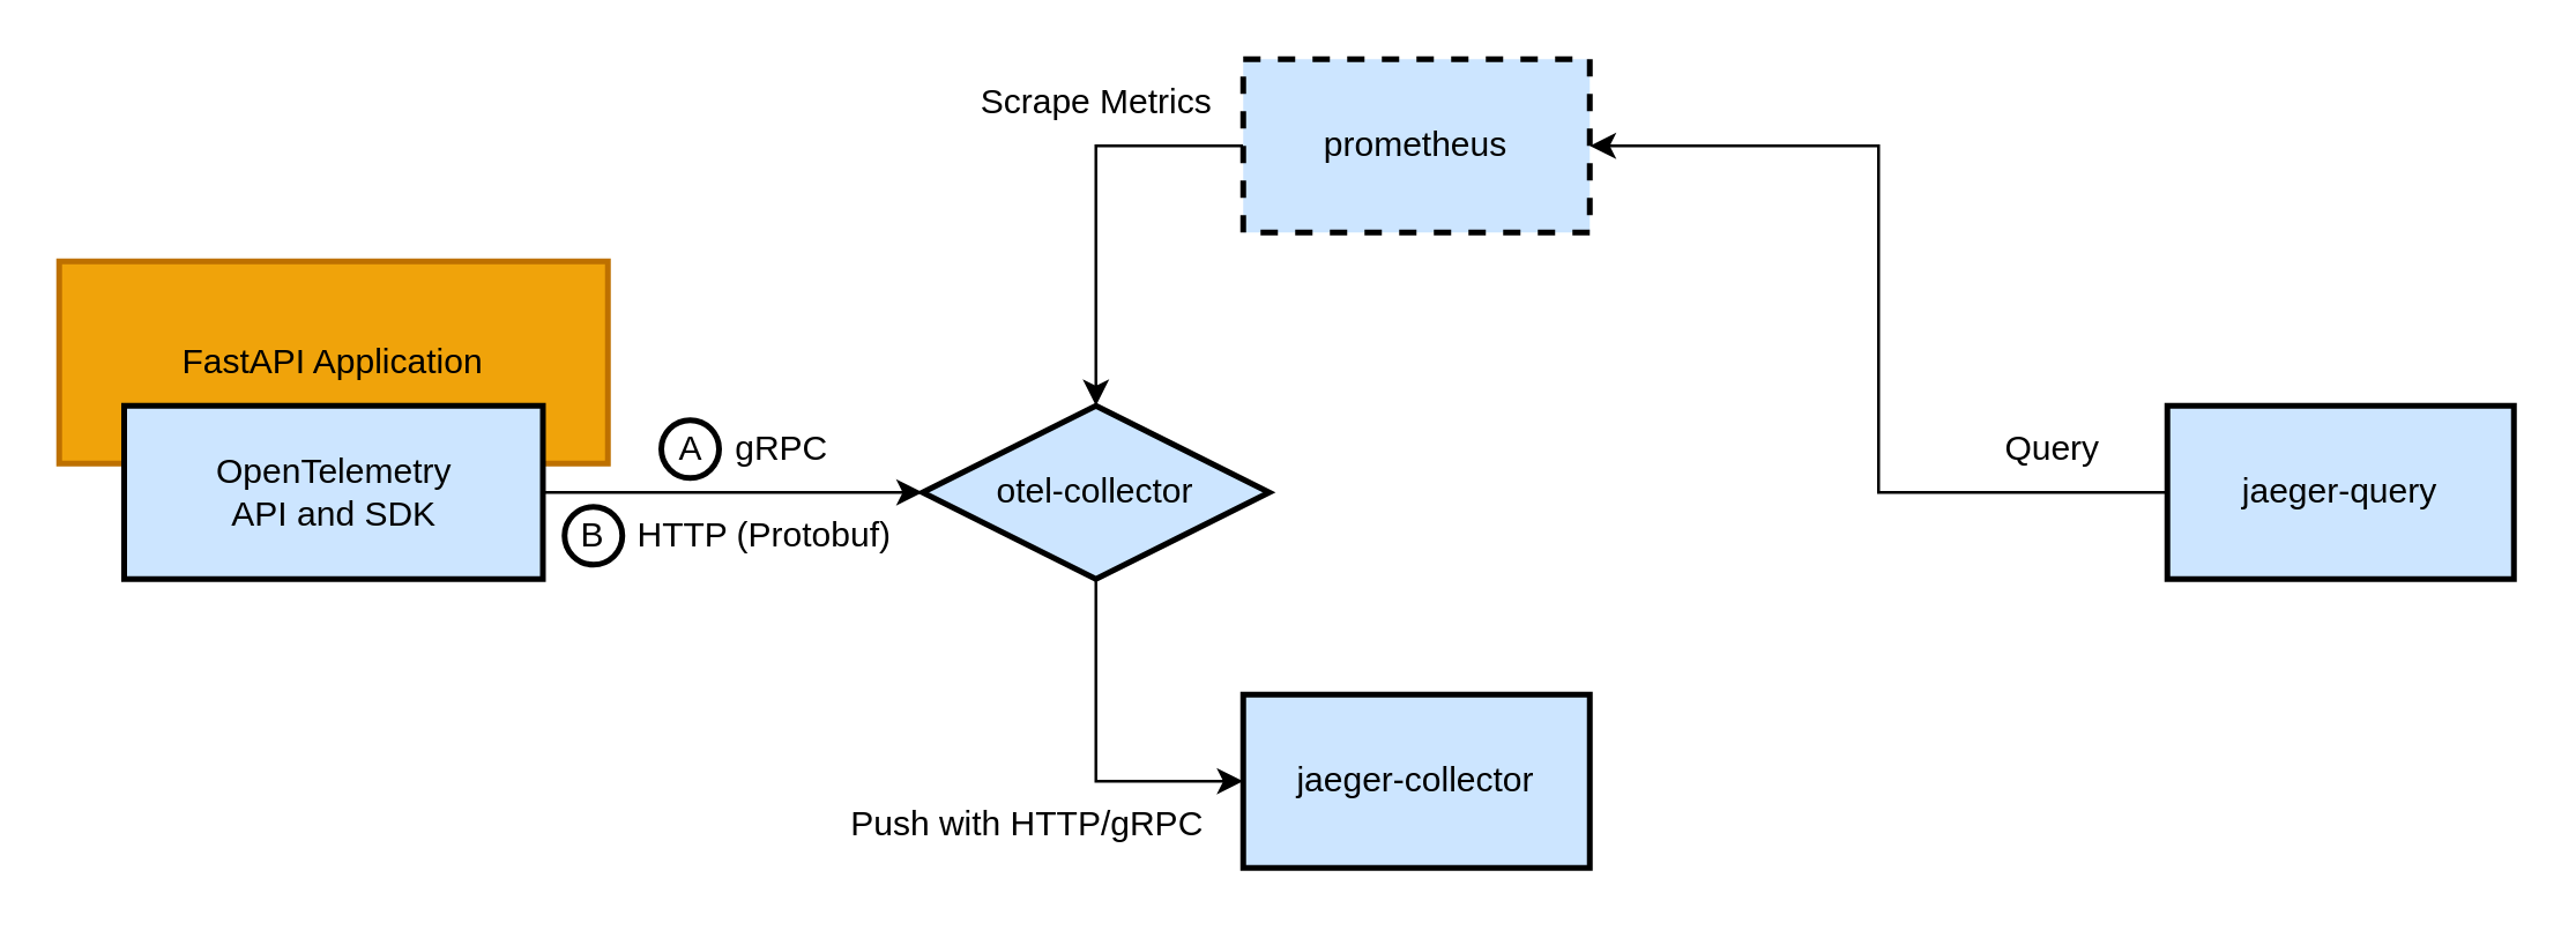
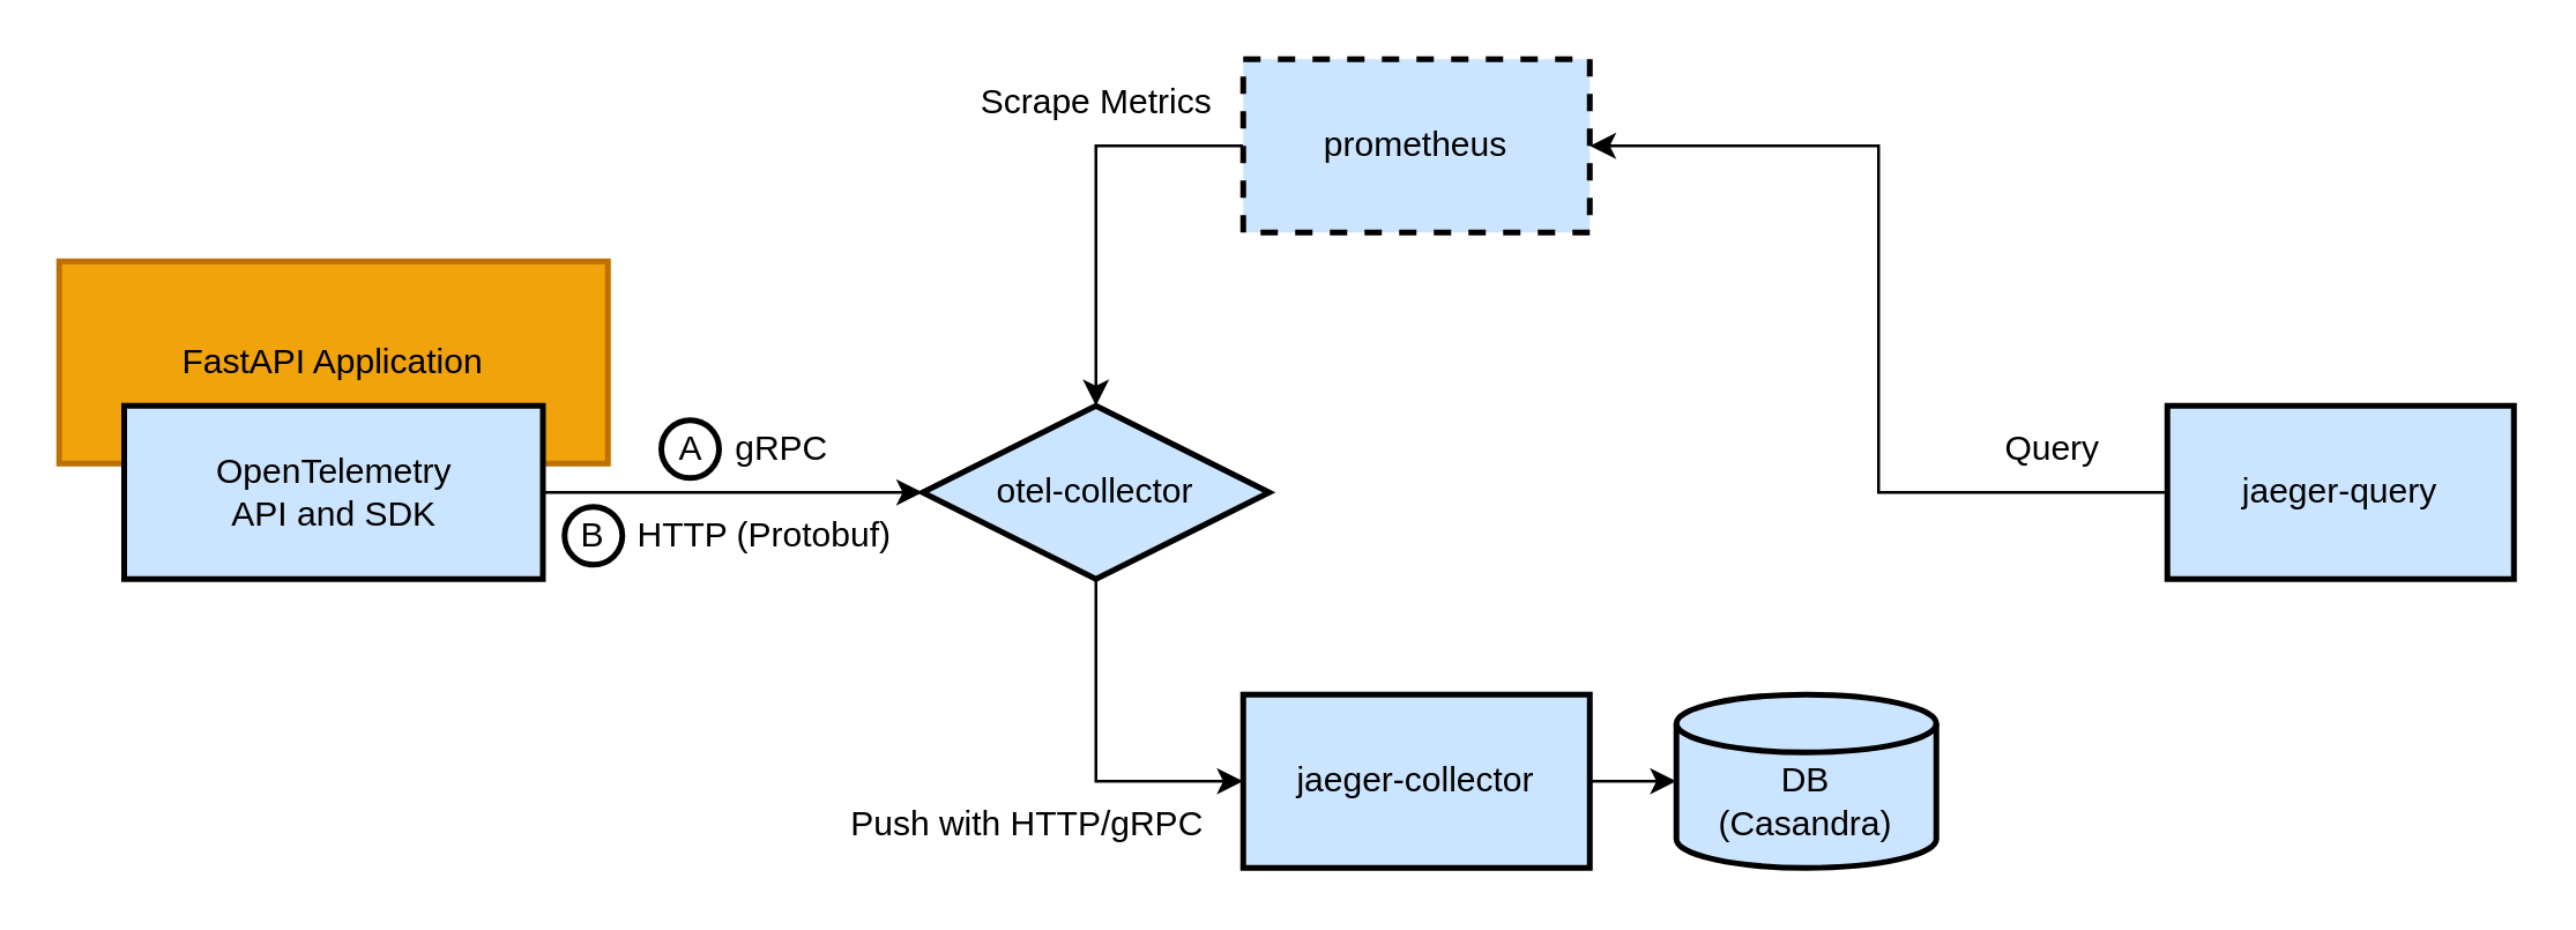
  <mxCell id="0" />
  <mxCell id="1" parent="0" />
  <mxCell id="2" value="FastAPI Application" style="rounded=0;whiteSpace=wrap;html=1;strokeWidth=2;fillColor=#f0a30a;fontColor=#000000;strokeColor=#BD7000;" parent="1" vertex="1"><mxGeometry x="20" y="90" width="190" height="70" as="geometry" /></mxCell>
  <mxCell id="3" style="edgeStyle=none;html=1;exitX=1;exitY=0.5;exitDx=0;exitDy=0;fontColor=#000000;strokeColor=#000000;" edge="1" parent="1" source="4" target="6"><mxGeometry relative="1" as="geometry" /></mxCell>
  <mxCell id="4" value="OpenTelemetry&lt;br&gt;API and SDK" style="rounded=0;whiteSpace=wrap;html=1;strokeWidth=2;fillColor=#cce5ff;strokeColor=#000000;fontColor=#000000;" parent="1" vertex="1"><mxGeometry x="42.5" y="140" width="145" height="60" as="geometry" /></mxCell>
  <mxCell id="5" style="edgeStyle=orthogonalEdgeStyle;html=1;exitX=0.5;exitY=1;exitDx=0;exitDy=0;entryX=0;entryY=0.5;entryDx=0;entryDy=0;rounded=0;fontColor=#000000;strokeColor=#000000;" edge="1" parent="1" source="6" target="7"><mxGeometry relative="1" as="geometry" /></mxCell>
  <mxCell id="6" value="otel-collector" style="rhombus;whiteSpace=wrap;html=1;strokeWidth=2;fillColor=#cce5ff;strokeColor=#000000;fontColor=#000000;" parent="1" vertex="1"><mxGeometry x="319" y="140" width="120" height="60" as="geometry" /></mxCell>
  <mxCell id="7" value="jaeger-collector" style="rounded=0;whiteSpace=wrap;html=1;strokeWidth=2;fillColor=#cce5ff;strokeColor=#000000;fontColor=#000000;" parent="1" vertex="1"><mxGeometry x="430" y="240" width="120" height="60" as="geometry" /></mxCell>
+ <mxCell id="8" value="&lt;br&gt;DB&lt;br&gt;(Casandra)" style="strokeWidth=2;html=1;shape=mxgraph.flowchart.database;whiteSpace=wrap;fillColor=#cce5ff;strokeColor=#000000;fontColor=#000000;" parent="1" vertex="1"><mxGeometry x="580" y="240" width="90" height="60" as="geometry" /></mxCell>
  <mxCell id="9" style="edgeStyle=orthogonalEdgeStyle;html=1;exitX=0;exitY=0.5;exitDx=0;exitDy=0;entryX=1;entryY=0.5;entryDx=0;entryDy=0;rounded=0;fontColor=#000000;strokeColor=#000000;" edge="1" parent="1" source="10" target="18"><mxGeometry relative="1" as="geometry" /></mxCell>
  <mxCell id="10" value="jaeger-query" style="rounded=0;whiteSpace=wrap;html=1;strokeWidth=2;fillColor=#cce5ff;strokeColor=#000000;fontColor=#000000;" parent="1" vertex="1"><mxGeometry x="750" y="140" width="120" height="60" as="geometry" /></mxCell>
+ <mxCell id="11" value="" style="endArrow=classic;html=1;rounded=0;exitX=1;exitY=0.5;exitDx=0;exitDy=0;entryX=0;entryY=0.5;entryDx=0;entryDy=0;entryPerimeter=0;fontColor=#000000;strokeColor=#000000;" parent="1" source="7" target="8" edge="1"><mxGeometry width="50" height="50" relative="1" as="geometry"><mxPoint x="440" y="380" as="sourcePoint" /><mxPoint x="490" y="330" as="targetPoint" /></mxGeometry></mxCell>
  <mxCell id="12" value="gRPC" style="text;html=1;resizable=0;autosize=1;align=center;verticalAlign=middle;points=[];fillColor=none;strokeColor=none;rounded=0;fontColor=#000000;" parent="1" vertex="1"><mxGeometry x="240" y="140" width="60" height="30" as="geometry" /></mxCell>
  <mxCell id="13" value="Push with HTTP/gRPC" style="text;html=1;resizable=0;autosize=1;align=center;verticalAlign=middle;points=[];fillColor=none;strokeColor=none;rounded=0;fontColor=#000000;" parent="1" vertex="1"><mxGeometry x="280" y="270" width="150" height="30" as="geometry" /></mxCell>
  <mxCell id="14" value="A" style="ellipse;whiteSpace=wrap;html=1;strokeWidth=2;fontColor=#000000;strokeColor=#000000;fillColor=none;" parent="1" vertex="1"><mxGeometry x="228.5" y="145" width="20" height="20" as="geometry" /></mxCell>
  <mxCell id="15" value="HTTP (Protobuf)" style="text;html=1;resizable=0;autosize=1;align=center;verticalAlign=middle;points=[];fillColor=none;strokeColor=none;rounded=0;fontColor=#000000;" parent="1" vertex="1"><mxGeometry x="209" y="170" width="110" height="30" as="geometry" /></mxCell>
  <mxCell id="16" value="B" style="ellipse;whiteSpace=wrap;html=1;strokeWidth=2;fontColor=#000000;strokeColor=#000000;fillColor=none;" parent="1" vertex="1"><mxGeometry x="195" y="175" width="20" height="20" as="geometry" /></mxCell>
  <mxCell id="17" style="edgeStyle=orthogonalEdgeStyle;html=1;exitX=0;exitY=0.5;exitDx=0;exitDy=0;entryX=0.5;entryY=0;entryDx=0;entryDy=0;jumpStyle=none;rounded=0;fontColor=#000000;strokeColor=#000000;" edge="1" parent="1" source="18" target="6"><mxGeometry relative="1" as="geometry" /></mxCell>
  <mxCell id="18" value="prometheus" style="rounded=0;whiteSpace=wrap;html=1;strokeWidth=2;fillColor=#cce5ff;strokeColor=#000000;fontColor=#000000;dashed=1;" vertex="1" parent="1"><mxGeometry x="430" y="20" width="120" height="60" as="geometry" /></mxCell>
  <mxCell id="19" value="Scrape Metrics" style="text;html=1;resizable=0;autosize=1;align=center;verticalAlign=middle;points=[];fillColor=none;strokeColor=none;rounded=0;fontColor=#000000;" vertex="1" parent="1"><mxGeometry x="329" y="20" width="100" height="30" as="geometry" /></mxCell>
  <mxCell id="20" value="Query" style="text;html=1;resizable=0;autosize=1;align=center;verticalAlign=middle;points=[];fillColor=none;strokeColor=none;rounded=0;fontColor=#000000;" vertex="1" parent="1"><mxGeometry x="680" y="140" width="60" height="30" as="geometry" /></mxCell>
